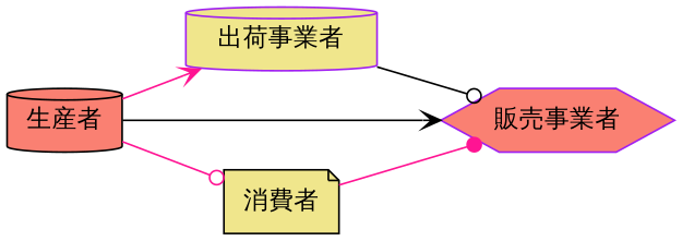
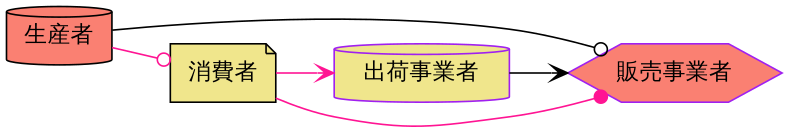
  digraph {
    fontname="Courier Prime"
    rankdir=LR
    node [color=purple fillcolor=khaki fixedsize=false fontname="Courier Prime" shape=cylinder style=filled]
    edge [arrowhead=odot color=deeppink fontname="Courier Prime"]
    "出荷事業者" [width=1.5]
    "販売事業者" [fillcolor=salmon shape=hexagon width=1.5]
    "消費者" [color=black shape=note width=0.9]
    "生産者" [color=black fillcolor=salmon width=0.9]
-   "出荷事業者" -> "販売事業者" [color=black]
+   "出荷事業者" -> "販売事業者" [arrowhead=vee color=black]
    "消費者" -> "販売事業者" [arrowhead=dot]
-   "生産者" -> "出荷事業者" [arrowhead=vee]
-   "生産者" -> "販売事業者" [arrowhead=vee color=black]
+   "消費者" -> "出荷事業者" [arrowhead=vee]
+   "生産者" -> "販売事業者" [color=black]
    "生産者" -> "消費者"
  }
